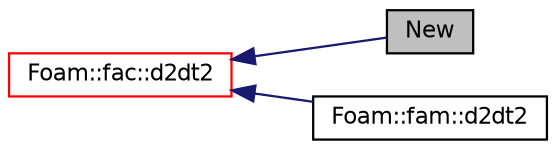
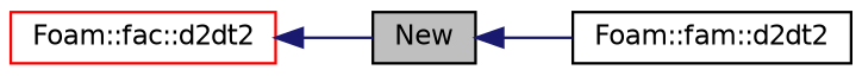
  digraph {
    rankdir=LR
    node [color=black fontname=Helvetica fontsize=10 shape=record]
    edge [color=midnightblue dir=back fontname=Helvetica fontsize=10 labelfontname=Helvetica labelfontsize=10 style=solid]
    n1 [fillcolor=grey75 fontcolor=black height=0.2 label=New style=filled width=0.4]
    n2 [height=0.2 label="Foam::fam::d2dt2" width=0.4]
    n3 [color=red height=0.2 label="Foam::fac::d2dt2" width=0.4]
-   n3 -> n2
+   n1 -> n2
    n3 -> n1
  }
